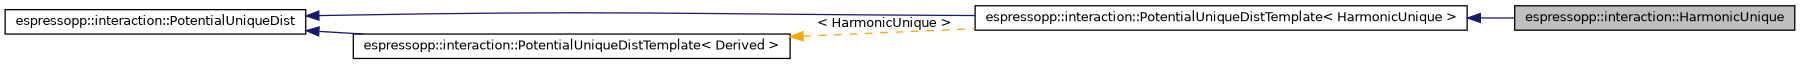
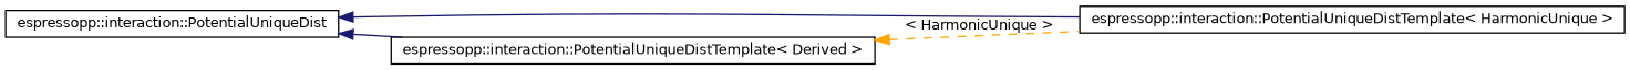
  digraph {
    rankdir=LR
    node [color=black fillcolor=white fontname=Helvetica fontsize=10 shape=record style=filled]
    edge [color=midnightblue dir=back fontname=Helvetica fontsize=10 labelfontname=Helvetica labelfontsize=10 style=solid]
-   n1 [fillcolor=grey75 fontcolor=black height=0.2 label="espressopp::interaction::HarmonicUnique" width=0.4]
    n2 [height=0.2 label="espressopp::interaction::PotentialUniqueDistTemplate\< HarmonicUnique \>" width=0.4]
    n3 [height=0.2 label="espressopp::interaction::PotentialUniqueDist" width=0.4]
    n4 [height=0.2 label="espressopp::interaction::PotentialUniqueDistTemplate\< Derived \>" width=0.4]
-   n2 -> n1
    n3 -> n2
    n3 -> n4
    n4 -> n2 [color=orange label=" \< HarmonicUnique \>" style=dashed]
  }
